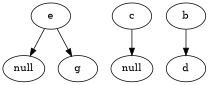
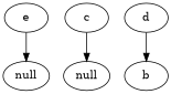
  digraph {
    n1 [label=null]
    n2 [label=null]
    b
    d
    c
    e
-   g
-   b -> d
+   d -> b
    c -> n2
    e -> n1
-   e -> g
  }
